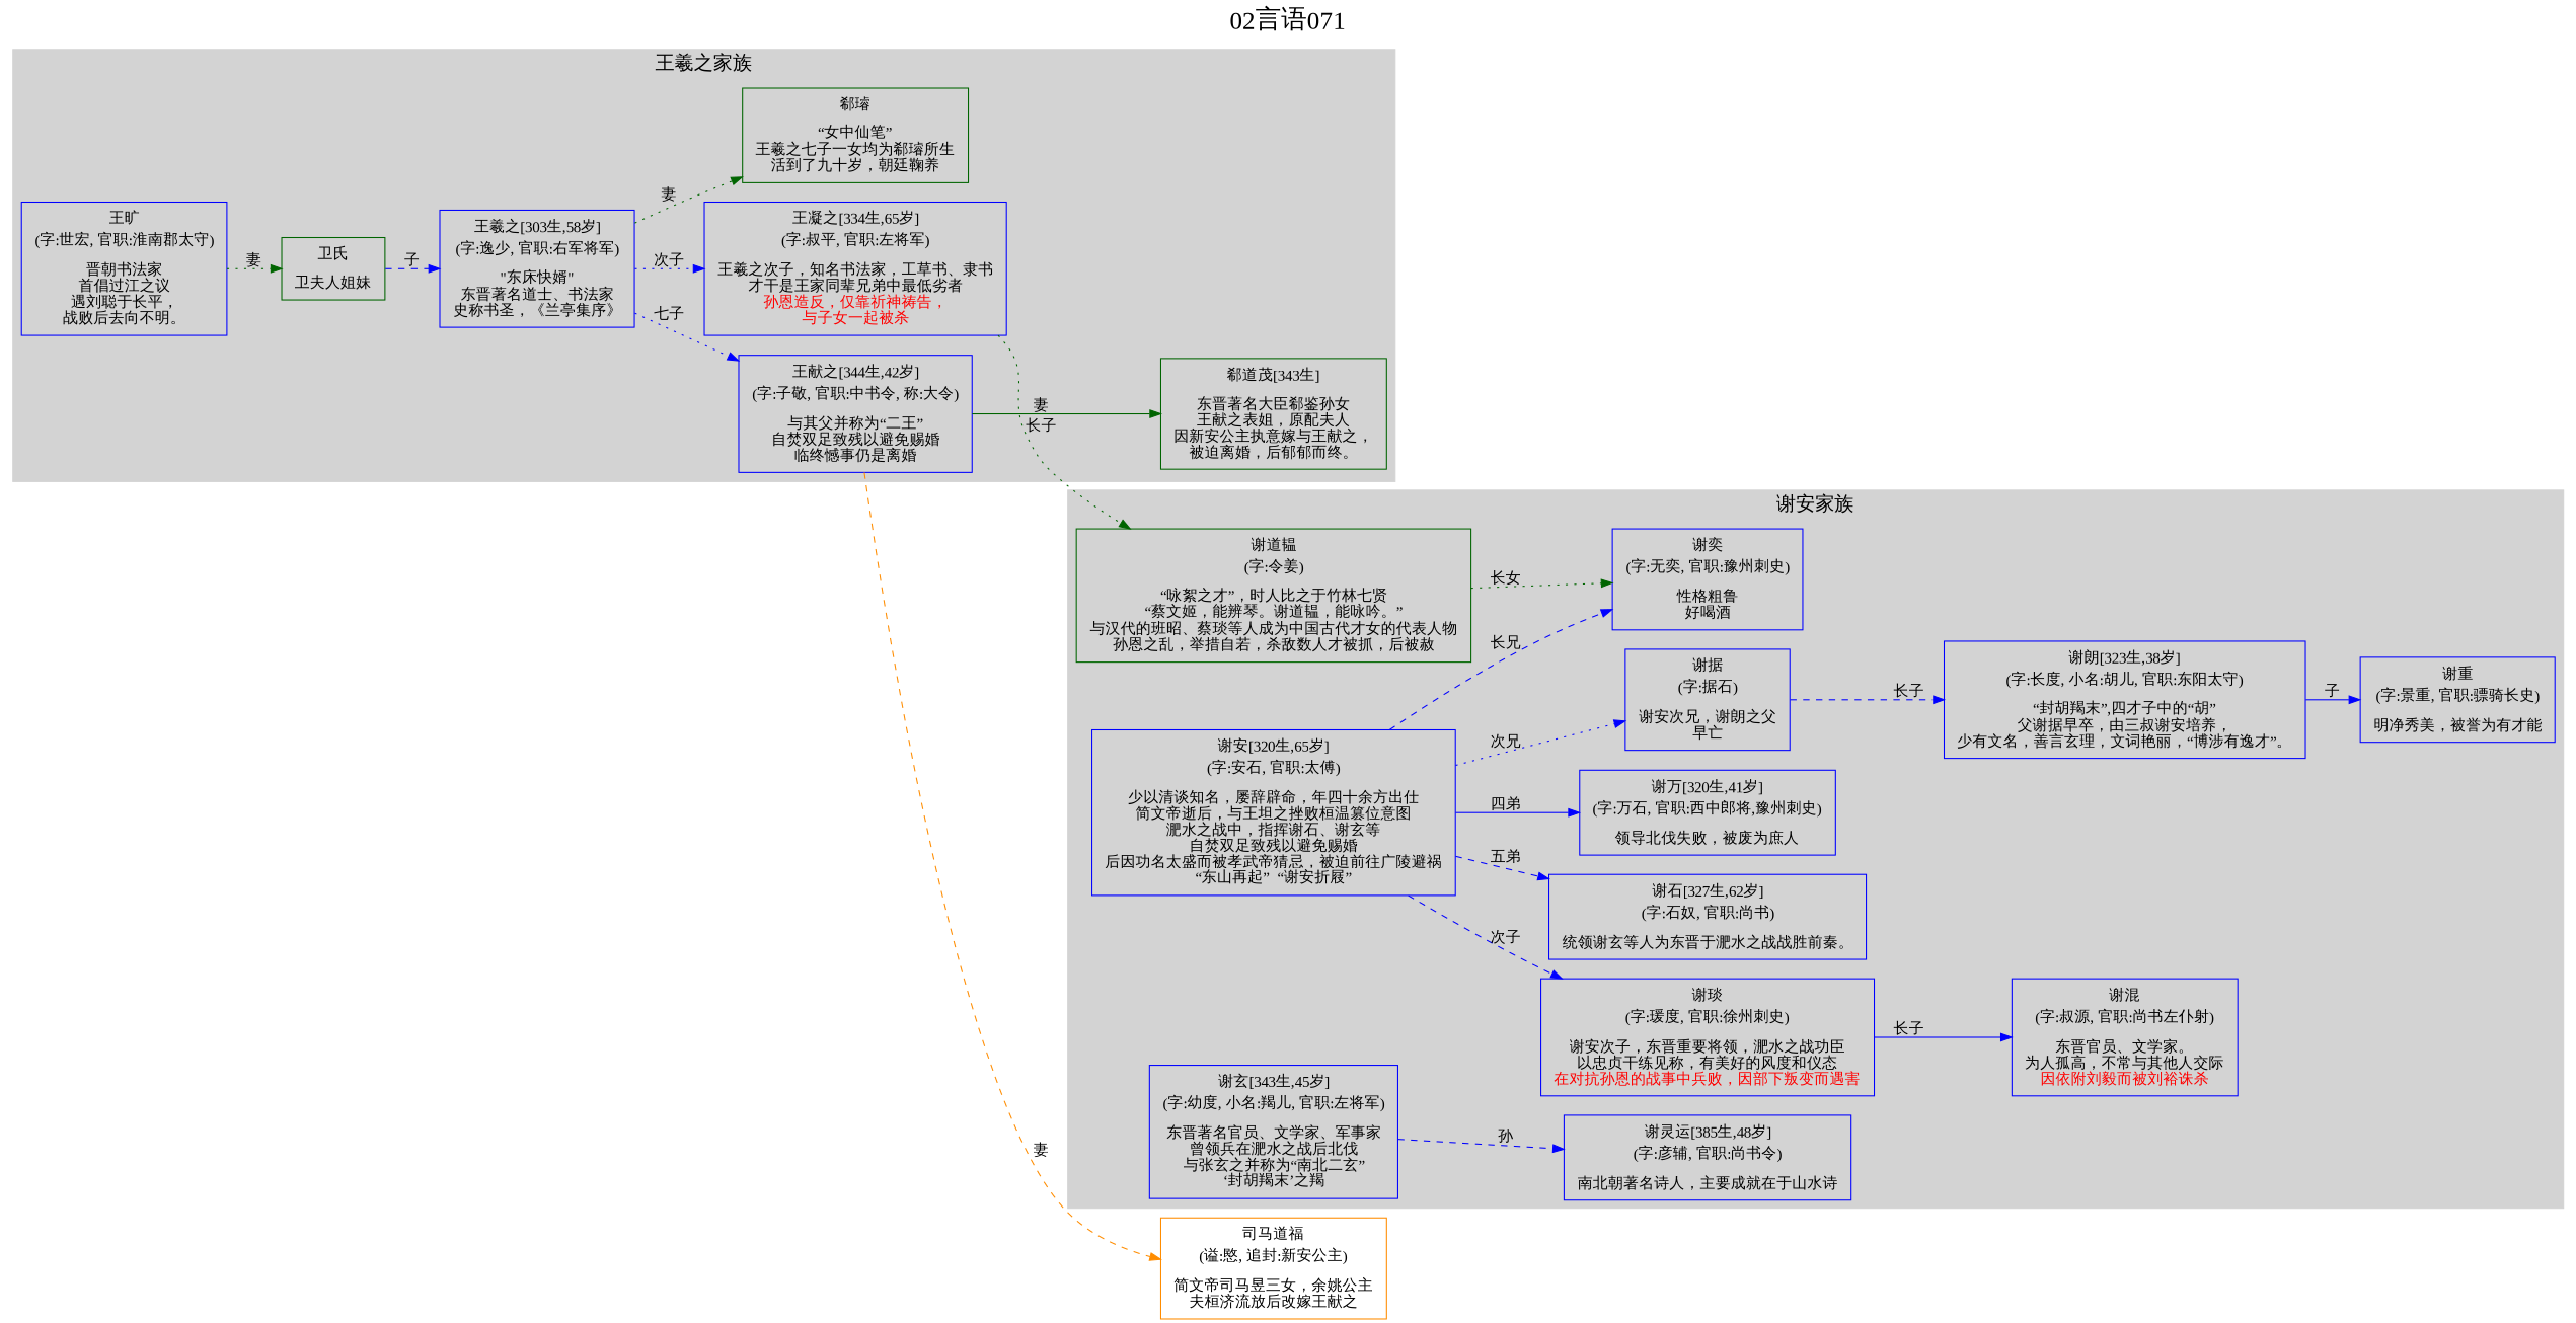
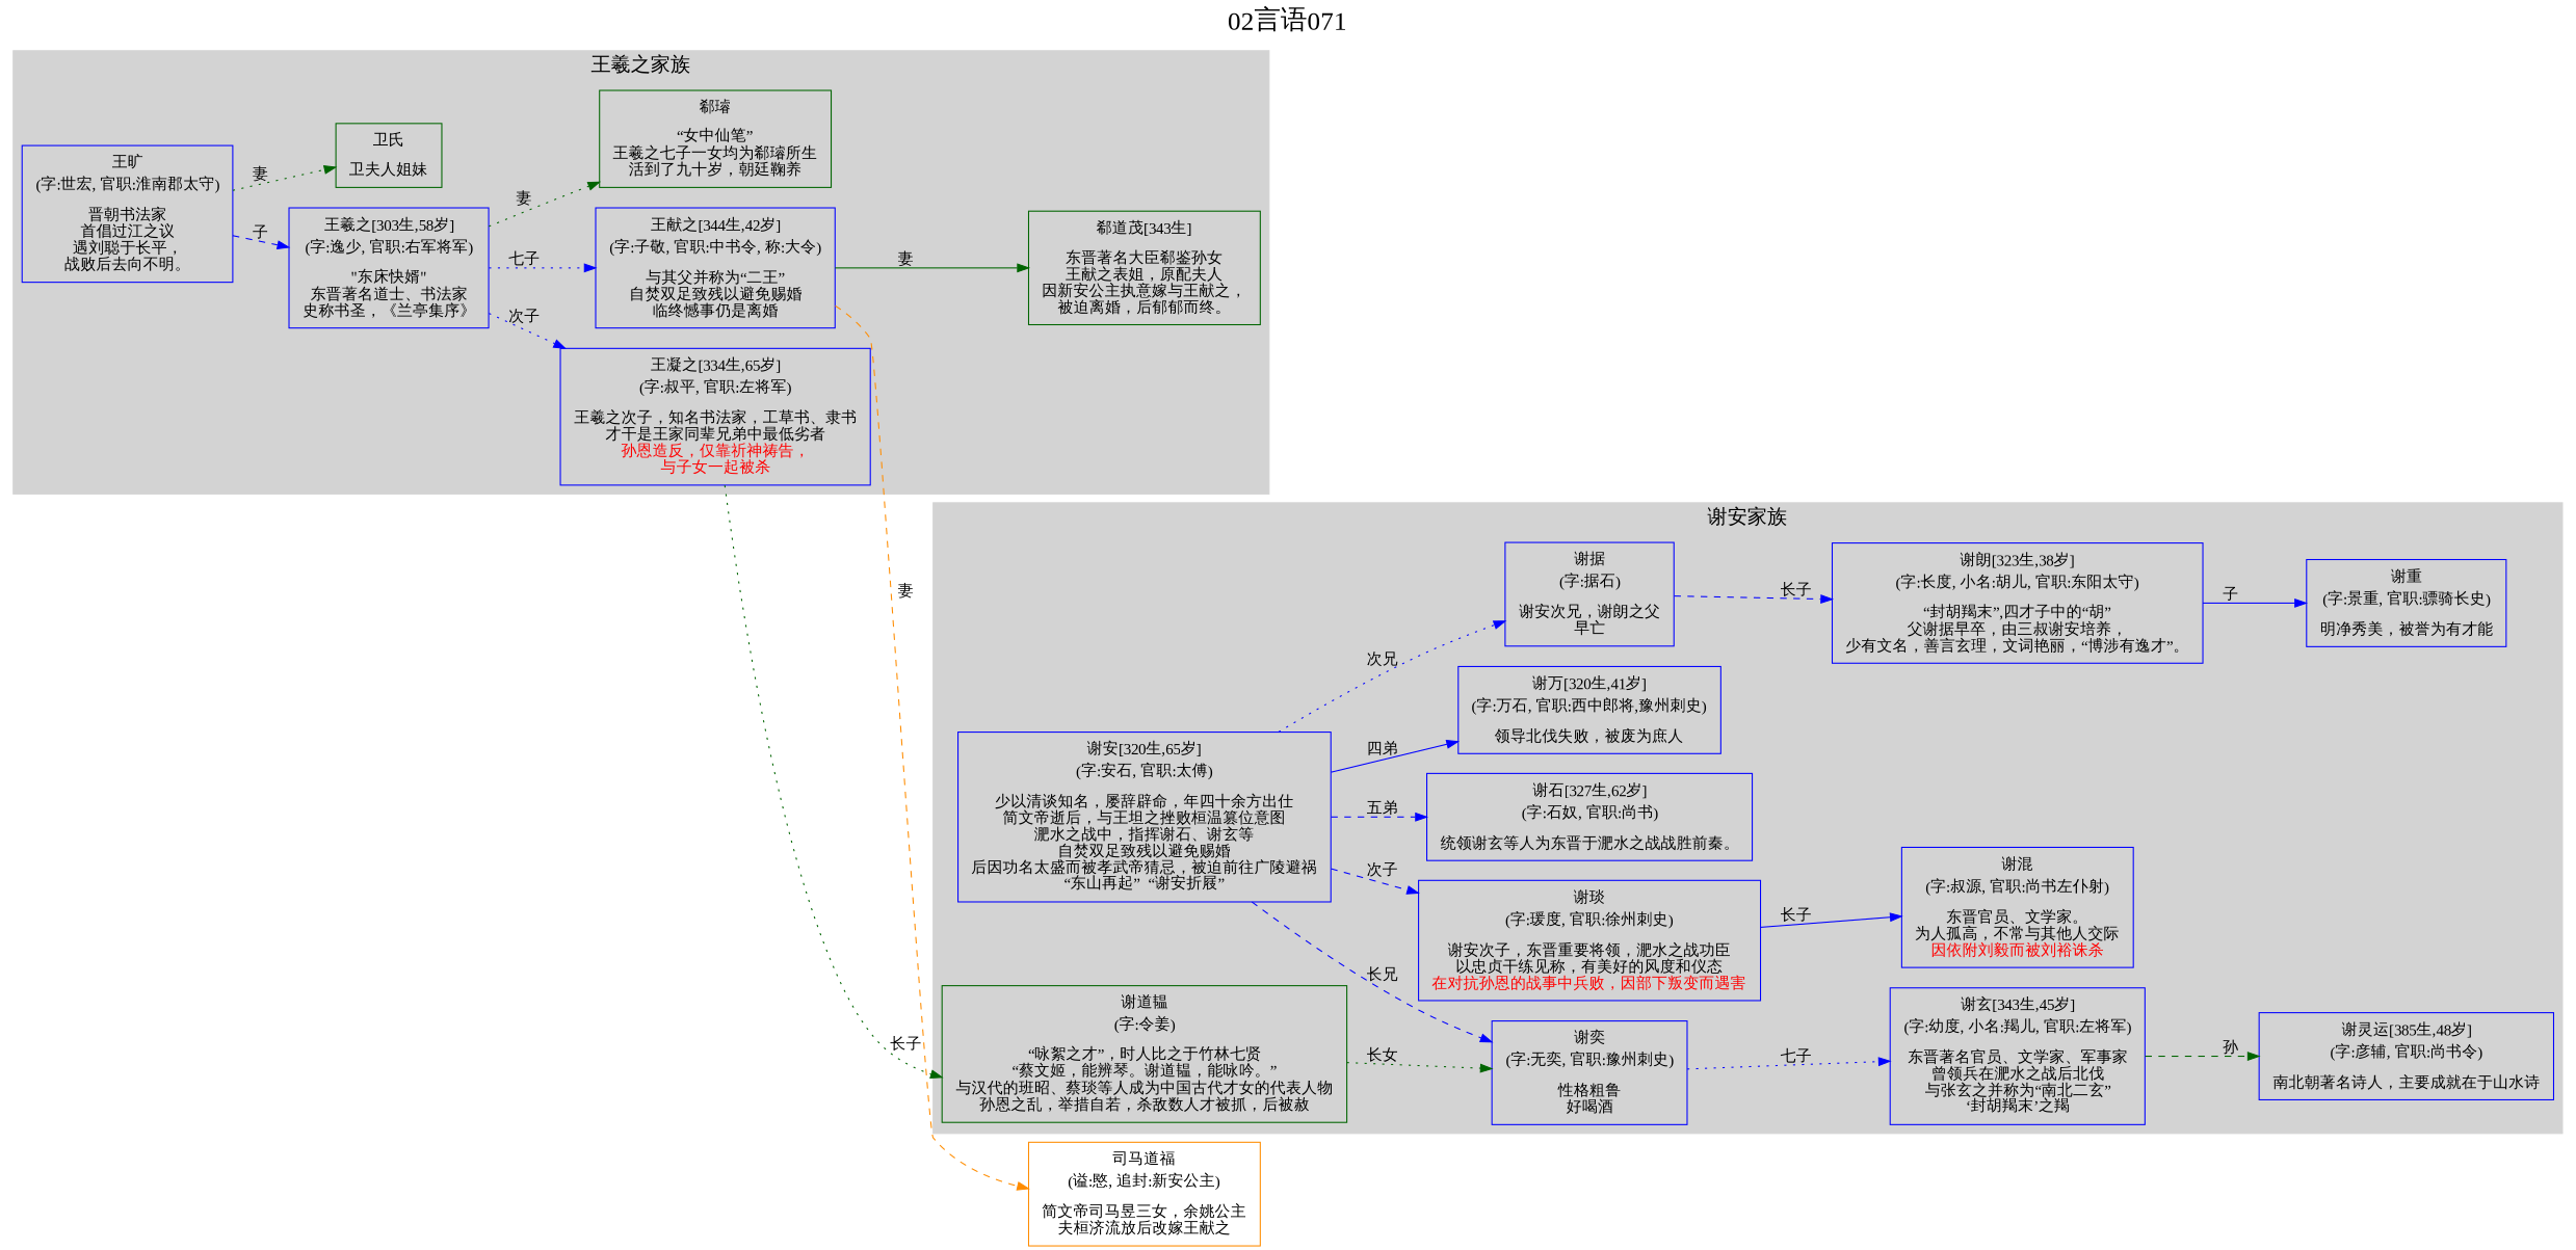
  digraph {
    color=lightgrey
    fontname="Liberation Serif"
    fontsize=24
    label="02言语071"
    labelloc=t
    rankdir=LR
    ranksep=0.5
    style=filled
    node [color=blue fontname="Liberation Serif" shape=box]
    edge [color=blue fontname="Liberation Serif" style=dotted]
    n1 [label=<<table border="0" cellborder="0"><tr><td>谢安[320生,65岁]</td></tr><tr><td>(字:安石, 官职:太傅)</td></tr><tr><td></td></tr><tr><td>少以清谈知名，屡辞辟命，年四十余方出仕<br/>简文帝逝后，与王坦之挫败桓温篡位意图<br/>淝水之战中，指挥谢石、谢玄等<br/>自焚双足致残以避免赐婚<br/>后因功名太盛而被孝武帝猜忌，被迫前往广陵避祸<br/>“东山再起”  “谢安折屐”<br/></td></tr></table>>]
    n2 [label=<<table border="0" cellborder="0"><tr><td>谢灵运[385生,48岁]</td></tr><tr><td>(字:彦辅, 官职:尚书令)</td></tr><tr><td></td></tr><tr><td>南北朝著名诗人，主要成就在于山水诗<br/></td></tr></table>>]
    n3 [label=<<table border="0" cellborder="0"><tr><td>谢重</td></tr><tr><td>(字:景重, 官职:骠骑长史)</td></tr><tr><td></td></tr><tr><td>明净秀美，被誉为有才能<br/></td></tr></table>>]
    n4 [label=<<table border="0" cellborder="0"><tr><td>谢朗[323生,38岁]</td></tr><tr><td>(字:长度, 小名:胡儿, 官职:东阳太守)</td></tr><tr><td></td></tr><tr><td>“封胡羯末”,四才子中的“胡”<br/>父谢据早卒，由三叔谢安培养，<br/>少有文名，善言玄理，文词艳丽，“博涉有逸才”。<br/></td></tr></table>>]
    n5 [label=<<table border="0" cellborder="0"><tr><td>谢玄[343生,45岁]</td></tr><tr><td>(字:幼度, 小名:羯儿, 官职:左将军)</td></tr><tr><td></td></tr><tr><td>东晋著名官员、文学家、军事家<br/>曾领兵在淝水之战后北伐<br/>与张玄之并称为“南北二玄”<br/>‘封胡羯末’之羯<br/></td></tr></table>>]
    n6 [color=darkgreen label=<<table border="0" cellborder="0"><tr><td>谢道韫</td></tr><tr><td>(字:令姜)</td></tr><tr><td></td></tr><tr><td>“咏絮之才”，时人比之于竹林七贤<br/>“蔡文姬，能辨琴。谢道韫，能咏吟。”<br/>与汉代的班昭、蔡琰等人成为中国古代才女的代表人物<br/>孙恩之乱，举措自若，杀敌数人才被抓，后被赦<br/></td></tr></table>>]
    n7 [label=<<table border="0" cellborder="0"><tr><td>谢混</td></tr><tr><td>(字:叔源, 官职:尚书左仆射)</td></tr><tr><td></td></tr><tr><td>东晋官员、文学家。<br/>为人孤高，不常与其他人交际<br/><font color = 'red'>因依附刘毅而被刘裕诛杀</font></td></tr></table>>]
    n8 [label=<<table border="0" cellborder="0"><tr><td>谢石[327生,62岁]</td></tr><tr><td>(字:石奴, 官职:尚书)</td></tr><tr><td></td></tr><tr><td>统领谢玄等人为东晋于淝水之战战胜前秦。<br/></td></tr></table>>]
    n9 [label=<<table border="0" cellborder="0"><tr><td>谢万[320生,41岁]</td></tr><tr><td>(字:万石, 官职:西中郎将,豫州刺史)</td></tr><tr><td></td></tr><tr><td>领导北伐失败，被废为庶人<br/></td></tr></table>>]
    n10 [label=<<table border="0" cellborder="0"><tr><td>谢据</td></tr><tr><td>(字:据石)</td></tr><tr><td></td></tr><tr><td>谢安次兄，谢朗之父<br/>早亡<br/></td></tr></table>>]
    n11 [label=<<table border="0" cellborder="0"><tr><td>谢奕</td></tr><tr><td>(字:无奕, 官职:豫州刺史)</td></tr><tr><td></td></tr><tr><td>性格粗鲁<br/>好喝酒<br/></td></tr></table>>]
    n12 [label=<<table border="0" cellborder="0"><tr><td>谢琰</td></tr><tr><td>(字:瑗度, 官职:徐州刺史)</td></tr><tr><td></td></tr><tr><td>谢安次子，东晋重要将领，淝水之战功臣<br/>以忠贞干练见称，有美好的风度和仪态<br/><font color = 'red'>在对抗孙恩的战事中兵败，因部下叛变而遇害</font></td></tr></table>>]
    n13 [label=<<table border="0" cellborder="0"><tr><td>王羲之[303生,58岁]</td></tr><tr><td>(字:逸少, 官职:右军将军)</td></tr><tr><td></td></tr><tr><td>"东床快婿"<br/>东晋著名道士、书法家<br/>史称书圣，《兰亭集序》<br/></td></tr></table>>]
    n14 [color=darkgreen label=<<table border="0" cellborder="0"><tr><td>郗道茂[343生]</td></tr><tr><td></td></tr><tr><td>东晋著名大臣郗鉴孙女<br/>王献之表姐，原配夫人<br/>因新安公主执意嫁与王献之，<br/>被迫离婚，后郁郁而终。<br/></td></tr></table>>]
    n15 [label=<<table border="0" cellborder="0"><tr><td>王凝之[334生,65岁]</td></tr><tr><td>(字:叔平, 官职:左将军)</td></tr><tr><td></td></tr><tr><td>王羲之次子，知名书法家，工草书、隶书<br/>才干是王家同辈兄弟中最低劣者<br/><font color = 'red'>孙恩造反，仅靠祈神祷告，<br/>与子女一起被杀<br/></font></td></tr></table>>]
    n16 [label=<<table border="0" cellborder="0"><tr><td>王献之[344生,42岁]</td></tr><tr><td>(字:子敬, 官职:中书令, 称:大令)</td></tr><tr><td></td></tr><tr><td>与其父并称为“二王”<br/>自焚双足致残以避免赐婚<br/>临终憾事仍是离婚<br/></td></tr></table>>]
    n17 [color=darkgreen label=<<table border="0" cellborder="0"><tr><td>郗璿</td></tr><tr><td></td></tr><tr><td>“女中仙笔”<br/>王羲之七子一女均为郗璿所生<br/>活到了九十岁，朝廷鞠养<br/></td></tr></table>>]
    n18 [color=darkgreen label=<<table border="0" cellborder="0"><tr><td>卫氏</td></tr><tr><td></td></tr><tr><td>卫夫人姐妹<br/></td></tr></table>>]
    n19 [label=<<table border="0" cellborder="0"><tr><td>王旷</td></tr><tr><td>(字:世宏, 官职:淮南郡太守)</td></tr><tr><td></td></tr><tr><td>晋朝书法家<br/>首倡过江之议<br/>遇刘聪于长平，<br/>战败后去向不明。<br/></td></tr></table>>]
    n20 [color=darkorange label=<<table border="0" cellborder="0"><tr><td>司马道福</td></tr><tr><td>(谥:愍, 追封:新安公主)</td></tr><tr><td></td></tr><tr><td>简文帝司马昱三女，余姚公主<br/>夫桓济流放后改嫁王献之<br/></td></tr></table>>]
    subgraph cluster_1 {
      fontsize=18
      label="谢安家族"
      n1
      n2
      n3
      n4
      n5
      n6
      n7
      n8
      n9
      n10
      n11
      n12
    }
    subgraph cluster_2 {
      fontsize=18
      label="王羲之家族"
      n13
      n14
      n15
      n16
      n17
      n18
      n19
    }
    n1 -> n8 [label="五弟" style=dashed]
    n1 -> n9 [label="四弟" style=solid]
    n1 -> n10 [label="次兄"]
    n1 -> n11 [label="长兄" style=dashed]
    n1 -> n12 [label="次子" style=dashed]
    n4 -> n3 [label="子" style=solid]
-   n5 -> n2 [label="孙" style=dashed]
+   n5 -> n2 [color=darkgreen label="孙" style=dashed]
    n6 -> n11 [color=darkgreen label="长女"]
    n10 -> n4 [label="长子" style=dashed]
+   n11 -> n5 [label="七子"]
    n12 -> n7 [label="长子" style=solid]
    n13 -> n15 [label="次子"]
    n13 -> n16 [label="七子"]
    n13 -> n17 [color=darkgreen label="妻"]
    n15 -> n6 [color=darkgreen label="长子"]
    n16 -> n14 [color=darkgreen label="妻" style=solid]
    n16 -> n20 [color=darkorange label="妻" style=dashed]
-   n18 -> n13 [label="子" style=dashed]
+   n19 -> n13 [label="子" style=dashed]
    n19 -> n18 [color=darkgreen label="妻"]
  }
